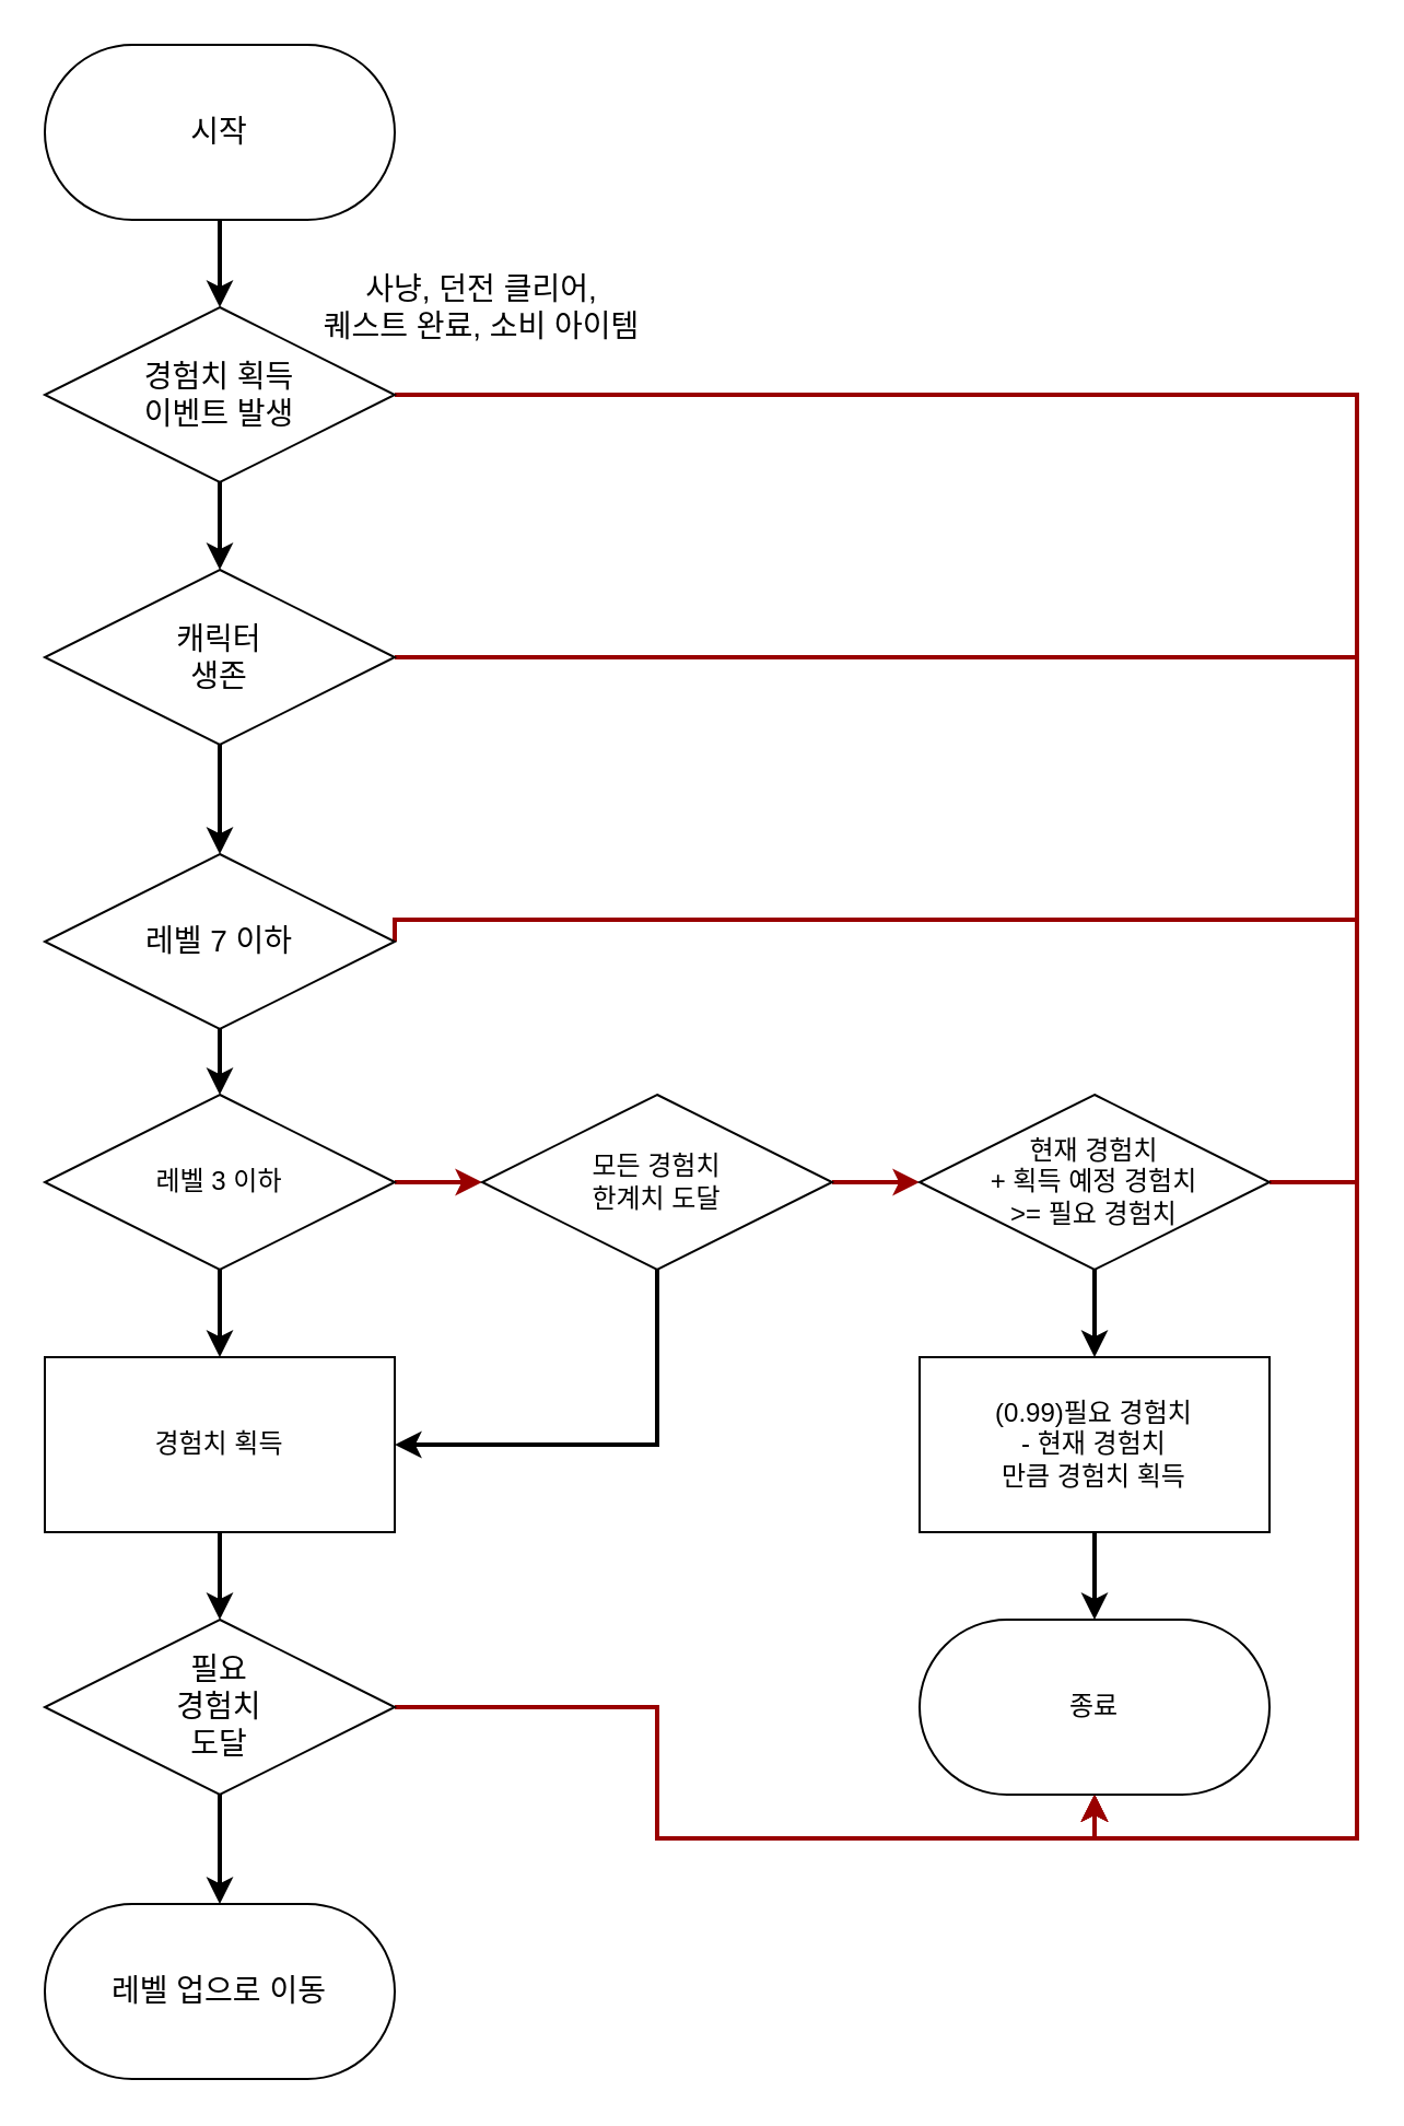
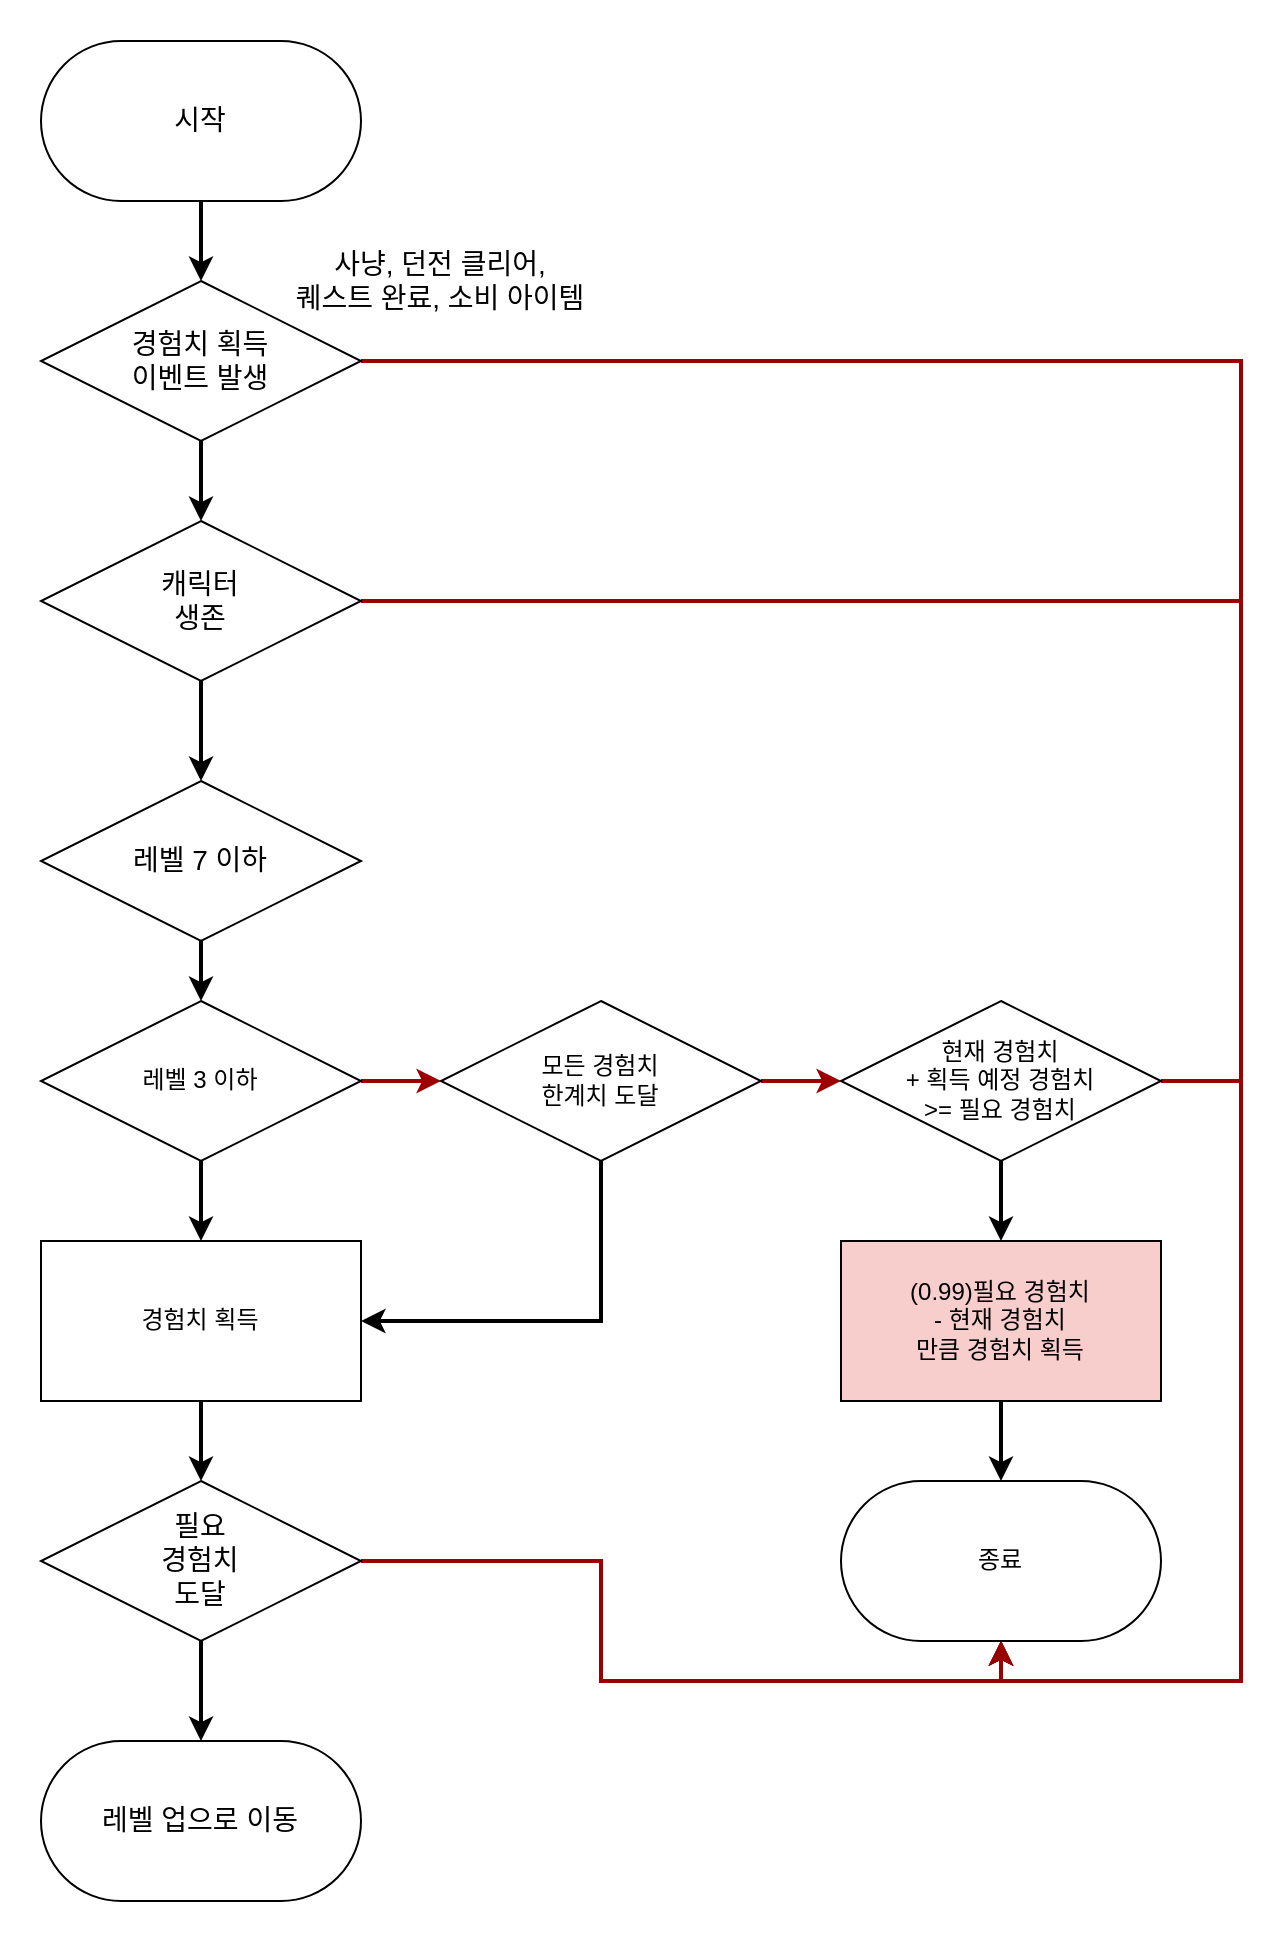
  <mxCell id="0" />
  <mxCell id="1" parent="0" />
  <mxCell id="2" style="edgeStyle=orthogonalEdgeStyle;rounded=0;orthogonalLoop=1;jettySize=auto;html=1;exitX=0.5;exitY=1;exitDx=0;exitDy=0;strokeWidth=2;" parent="1" source="4" target="24" edge="1"><mxGeometry relative="1" as="geometry" /></mxCell>
- <mxCell id="3" style="edgeStyle=orthogonalEdgeStyle;rounded=0;orthogonalLoop=1;jettySize=auto;html=1;exitX=1;exitY=0.5;exitDx=0;exitDy=0;entryX=0.5;entryY=1;entryDx=0;entryDy=0;strokeWidth=2;strokeColor=#990000;" parent="1" source="4" target="20" edge="1"><mxGeometry relative="1" as="geometry"><Array as="points"><mxPoint x="620" y="420" /><mxPoint x="620" y="840" /><mxPoint x="500" y="840" /></Array></mxGeometry></mxCell>
  <mxCell id="4" value="레벨 7 이하" style="rhombus;whiteSpace=wrap;html=1;fontSize=14;strokeWidth=1;" parent="1" vertex="1"><mxGeometry x="20" y="390" width="160" height="80" as="geometry" /></mxCell>
  <mxCell id="5" style="edgeStyle=orthogonalEdgeStyle;rounded=0;orthogonalLoop=1;jettySize=auto;html=1;exitX=0.5;exitY=1;exitDx=0;exitDy=0;entryX=0.5;entryY=0;entryDx=0;entryDy=0;strokeWidth=2;fontSize=14;" parent="1" source="7" target="4" edge="1"><mxGeometry relative="1" as="geometry" /></mxCell>
  <mxCell id="6" style="edgeStyle=orthogonalEdgeStyle;rounded=0;orthogonalLoop=1;jettySize=auto;html=1;exitX=1;exitY=0.5;exitDx=0;exitDy=0;entryX=0.5;entryY=1;entryDx=0;entryDy=0;strokeWidth=2;strokeColor=#990000;" parent="1" source="7" target="20" edge="1"><mxGeometry relative="1" as="geometry"><Array as="points"><mxPoint x="620" y="300" /><mxPoint x="620" y="840" /><mxPoint x="500" y="840" /></Array></mxGeometry></mxCell>
  <mxCell id="7" value="캐릭터&lt;br style=&quot;font-size: 14px;&quot;&gt;생존" style="rhombus;whiteSpace=wrap;html=1;fontSize=14;" parent="1" vertex="1"><mxGeometry x="20" y="260" width="160" height="80" as="geometry" /></mxCell>
  <mxCell id="8" style="edgeStyle=orthogonalEdgeStyle;rounded=0;orthogonalLoop=1;jettySize=auto;html=1;exitX=0.5;exitY=1;exitDx=0;exitDy=0;entryX=0.5;entryY=0;entryDx=0;entryDy=0;strokeWidth=2;fontSize=14;" parent="1" source="9" target="15" edge="1"><mxGeometry relative="1" as="geometry" /></mxCell>
  <mxCell id="9" value="시작" style="rounded=1;whiteSpace=wrap;html=1;arcSize=50;fontSize=14;" parent="1" vertex="1"><mxGeometry x="20" y="20" width="160" height="80" as="geometry" /></mxCell>
  <mxCell id="10" style="edgeStyle=orthogonalEdgeStyle;rounded=0;orthogonalLoop=1;jettySize=auto;html=1;exitX=0.5;exitY=1;exitDx=0;exitDy=0;entryX=0.5;entryY=0;entryDx=0;entryDy=0;strokeWidth=2;" parent="1" source="12" target="19" edge="1"><mxGeometry relative="1" as="geometry" /></mxCell>
  <mxCell id="11" style="edgeStyle=orthogonalEdgeStyle;rounded=0;orthogonalLoop=1;jettySize=auto;html=1;exitX=1;exitY=0.5;exitDx=0;exitDy=0;entryX=0.5;entryY=1;entryDx=0;entryDy=0;strokeWidth=2;strokeColor=#990000;" parent="1" source="12" target="20" edge="1"><mxGeometry relative="1" as="geometry" /></mxCell>
  <mxCell id="12" value="필요&lt;br style=&quot;font-size: 14px;&quot;&gt;경험치&lt;br style=&quot;font-size: 14px;&quot;&gt;도달" style="rhombus;whiteSpace=wrap;html=1;fontSize=14;strokeWidth=1;" parent="1" vertex="1"><mxGeometry x="20" y="740" width="160" height="80" as="geometry" /></mxCell>
  <mxCell id="13" style="edgeStyle=orthogonalEdgeStyle;rounded=0;orthogonalLoop=1;jettySize=auto;html=1;exitX=0.5;exitY=1;exitDx=0;exitDy=0;strokeWidth=2;fontSize=14;" parent="1" source="15" target="7" edge="1"><mxGeometry relative="1" as="geometry" /></mxCell>
  <mxCell id="14" style="edgeStyle=orthogonalEdgeStyle;rounded=0;orthogonalLoop=1;jettySize=auto;html=1;exitX=1;exitY=0.5;exitDx=0;exitDy=0;entryX=0.5;entryY=1;entryDx=0;entryDy=0;strokeWidth=2;strokeColor=#990000;" parent="1" source="15" target="20" edge="1"><mxGeometry relative="1" as="geometry"><Array as="points"><mxPoint x="620" y="180" /><mxPoint x="620" y="840" /><mxPoint x="500" y="840" /></Array></mxGeometry></mxCell>
  <mxCell id="15" value="경험치 획득&lt;br style=&quot;font-size: 14px;&quot;&gt;이벤트 발생" style="rhombus;whiteSpace=wrap;html=1;fontSize=14;" parent="1" vertex="1"><mxGeometry x="20" y="140" width="160" height="80" as="geometry" /></mxCell>
  <mxCell id="16" value="사냥, 던전 클리어,&lt;br style=&quot;font-size: 14px;&quot;&gt;퀘스트 완료, 소비 아이템" style="text;html=1;strokeColor=none;fillColor=none;align=center;verticalAlign=middle;whiteSpace=wrap;rounded=0;fontSize=14;" parent="1" vertex="1"><mxGeometry x="140" y="120" width="160" height="40" as="geometry" /></mxCell>
  <mxCell id="17" style="edgeStyle=orthogonalEdgeStyle;rounded=0;orthogonalLoop=1;jettySize=auto;html=1;exitX=0.5;exitY=1;exitDx=0;exitDy=0;strokeWidth=2;" parent="1" source="18" target="12" edge="1"><mxGeometry relative="1" as="geometry" /></mxCell>
  <mxCell id="18" value="경험치 획득" style="whiteSpace=wrap;html=1;strokeWidth=1;" parent="1" vertex="1"><mxGeometry x="20" y="620" width="160" height="80" as="geometry" /></mxCell>
  <mxCell id="19" value="레벨 업으로 이동" style="rounded=1;whiteSpace=wrap;html=1;arcSize=50;fontSize=14;strokeWidth=1;" parent="1" vertex="1"><mxGeometry x="20" y="870" width="160" height="80" as="geometry" /></mxCell>
  <mxCell id="20" value="종료" style="rounded=1;whiteSpace=wrap;html=1;arcSize=50;strokeWidth=1;" parent="1" vertex="1"><mxGeometry x="420" y="740" width="160" height="80" as="geometry" /></mxCell>
  <mxCell id="21" style="edgeStyle=orthogonalEdgeStyle;rounded=0;orthogonalLoop=1;jettySize=auto;html=1;exitX=0.5;exitY=1;exitDx=0;exitDy=0;entryX=0.5;entryY=0;entryDx=0;entryDy=0;strokeWidth=2;" parent="1" source="30" target="20" edge="1"><mxGeometry relative="1" as="geometry"><mxPoint x="20" y="1020" as="sourcePoint" /></mxGeometry></mxCell>
  <mxCell id="22" style="edgeStyle=orthogonalEdgeStyle;rounded=0;orthogonalLoop=1;jettySize=auto;html=1;exitX=1;exitY=0.5;exitDx=0;exitDy=0;entryX=0;entryY=0.5;entryDx=0;entryDy=0;strokeWidth=2;strokeColor=#990000;" parent="1" source="24" target="26" edge="1"><mxGeometry relative="1" as="geometry"><mxPoint x="100" y="620" as="targetPoint" /></mxGeometry></mxCell>
  <mxCell id="23" style="edgeStyle=orthogonalEdgeStyle;rounded=0;orthogonalLoop=1;jettySize=auto;html=1;exitX=0.5;exitY=1;exitDx=0;exitDy=0;entryX=0.5;entryY=0;entryDx=0;entryDy=0;strokeWidth=2;" parent="1" source="24" target="18" edge="1"><mxGeometry relative="1" as="geometry" /></mxCell>
  <mxCell id="24" value="레벨 3 이하" style="rhombus;whiteSpace=wrap;html=1;strokeWidth=1;" parent="1" vertex="1"><mxGeometry x="20" y="500" width="160" height="80" as="geometry" /></mxCell>
  <mxCell id="25" style="edgeStyle=orthogonalEdgeStyle;rounded=0;orthogonalLoop=1;jettySize=auto;html=1;exitX=1;exitY=0.5;exitDx=0;exitDy=0;entryX=0;entryY=0.5;entryDx=0;entryDy=0;strokeWidth=2;strokeColor=#990000;" parent="1" source="26" target="29" edge="1"><mxGeometry relative="1" as="geometry" /></mxCell>
  <mxCell id="26" value="모든 경험치&lt;br&gt;한계치 도달" style="rhombus;whiteSpace=wrap;html=1;strokeWidth=1;" parent="1" vertex="1"><mxGeometry x="220" y="500" width="160" height="80" as="geometry" /></mxCell>
  <mxCell id="27" style="edgeStyle=orthogonalEdgeStyle;rounded=0;orthogonalLoop=1;jettySize=auto;html=1;exitX=0.5;exitY=1;exitDx=0;exitDy=0;entryX=0.5;entryY=0;entryDx=0;entryDy=0;strokeWidth=2;" parent="1" source="29" target="30" edge="1"><mxGeometry relative="1" as="geometry" /></mxCell>
  <mxCell id="28" style="edgeStyle=orthogonalEdgeStyle;rounded=0;orthogonalLoop=1;jettySize=auto;html=1;exitX=1;exitY=0.5;exitDx=0;exitDy=0;entryX=0.5;entryY=1;entryDx=0;entryDy=0;strokeWidth=2;strokeColor=#990000;" parent="1" source="29" target="20" edge="1"><mxGeometry relative="1" as="geometry"><Array as="points"><mxPoint x="620" y="540" /><mxPoint x="620" y="840" /><mxPoint x="500" y="840" /></Array></mxGeometry></mxCell>
  <mxCell id="29" value="현재 경험치 &lt;br&gt;+ 획득 예정 경험치&lt;br&gt;&amp;gt;= 필요 경험치" style="rhombus;whiteSpace=wrap;html=1;strokeWidth=1;" parent="1" vertex="1"><mxGeometry x="420" y="500" width="160" height="80" as="geometry" /></mxCell>
- <mxCell id="30" value="(0.99)필요 경험치 &lt;br&gt;- 현재 경험치 &lt;br&gt;만큼 경험치 획득" style="whiteSpace=wrap;html=1;strokeWidth=1;" parent="1" vertex="1"><mxGeometry x="420" y="620" width="160" height="80" as="geometry" /></mxCell>
+ <mxCell id="30" value="(0.99)필요 경험치 &lt;br&gt;- 현재 경험치 &lt;br&gt;만큼 경험치 획득" style="whiteSpace=wrap;html=1;strokeWidth=1;fillColor=#f8cecc;" parent="1" vertex="1"><mxGeometry x="420" y="620" width="160" height="80" as="geometry" /></mxCell>
  <mxCell id="31" style="edgeStyle=orthogonalEdgeStyle;rounded=0;orthogonalLoop=1;jettySize=auto;html=1;exitX=0.5;exitY=1;exitDx=0;exitDy=0;entryX=1;entryY=0.5;entryDx=0;entryDy=0;strokeWidth=2;" parent="1" source="26" target="18" edge="1"><mxGeometry relative="1" as="geometry"><mxPoint x="180" y="590" as="sourcePoint" /><mxPoint x="220" y="590" as="targetPoint" /></mxGeometry></mxCell>
